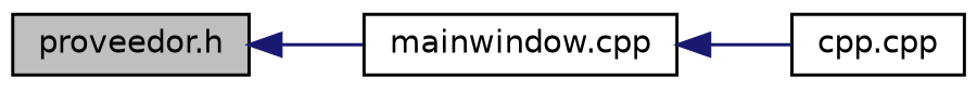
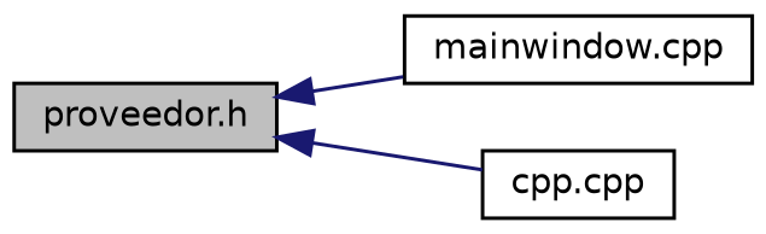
  digraph {
    rankdir=LR
    node [color=black fillcolor=white fontname=Helvetica fontsize=10 shape=record style=filled]
    edge [color=midnightblue dir=back fontname=Helvetica fontsize=10 labelfontname=Helvetica labelfontsize=10 style=solid]
    n1 [fillcolor=grey75 fontcolor=black height=0.2 label="proveedor.h" width=0.4]
    n2 [height=0.2 label="mainwindow.cpp" width=0.4]
    n3 [height=0.2 label="cpp.cpp" width=0.4]
    n1 -> n2
-   n2 -> n3
+   n1 -> n3
  }
